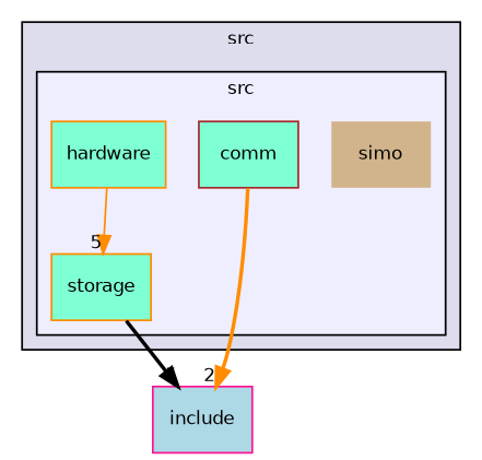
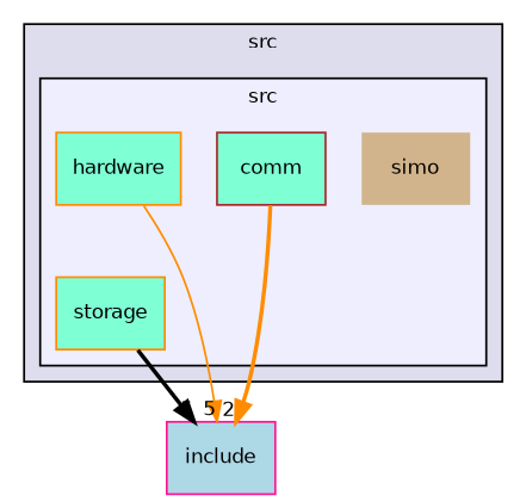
  digraph {
    compound=true
    node [color=darkorange fillcolor=aquamarine fontname=Helvetica fontsize=10 shape=box style=filled]
    edge [color=darkorange headlabel=5 labeldistance=1.5 labelfontname=Helvetica labelfontsize=10 style=bold]
    n1 [fillcolor=tan label=simo shape=plaintext]
    n2 [color=brown label=comm]
    n3 [label=hardware]
    n4 [label=storage]
    n5 [color=deeppink fillcolor=lightblue label=include]
    subgraph cluster_1 {
      bgcolor="#ddddee"
      fontname=Helvetica
      fontsize=10
      label=src
      pencolor=black
      subgraph cluster_2 {
        bgcolor="#eeeeff"
        fontname=Helvetica
        fontsize=10
        label=src
        pencolor=black
        n1
        n2
        n3
        n4
      }
    }
    n2 -> n5 [headlabel=2]
-   n3 -> n4 [style=solid]
+   n3 -> n5 [style=solid]
    n4 -> n5 [color=black]
  }
